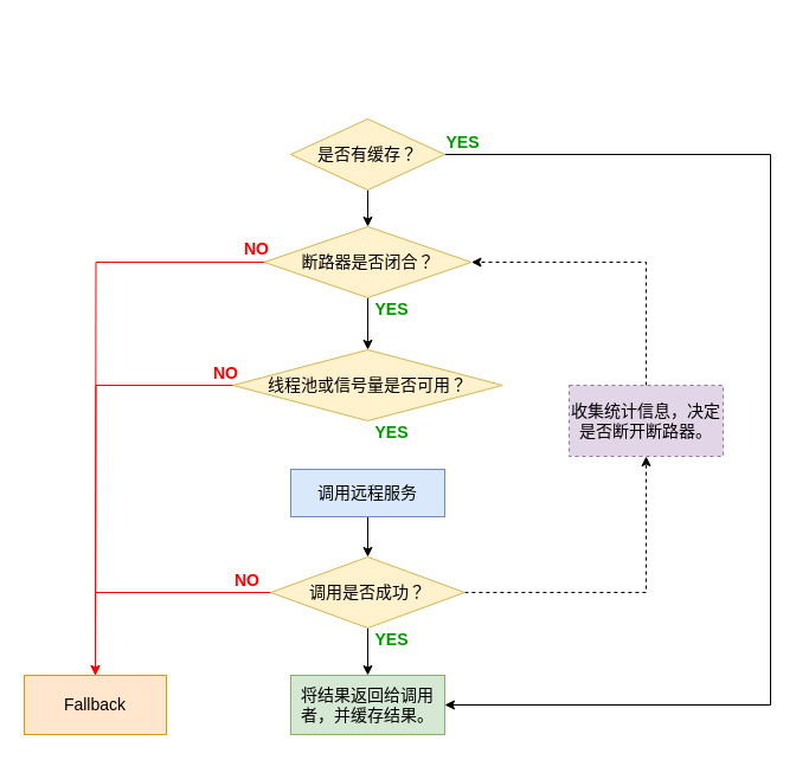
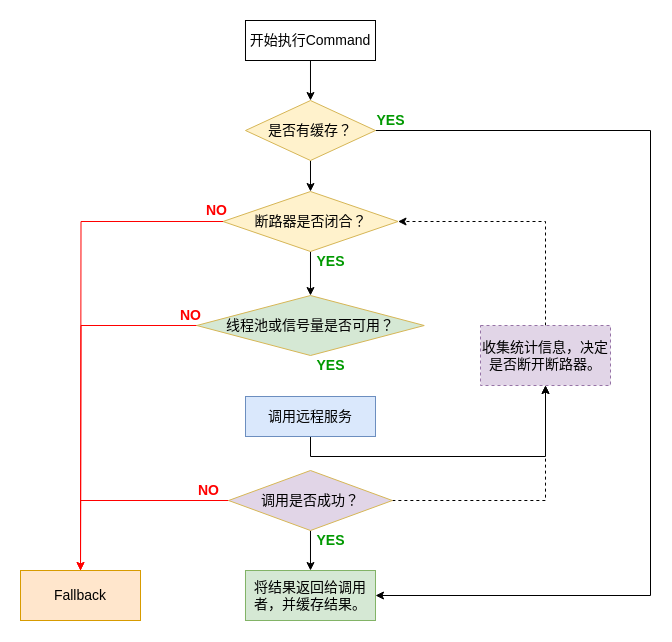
  <mxCell id="0" />
  <mxCell id="1" parent="0" />
+ <mxCell id="2" style="edgeStyle=orthogonalEdgeStyle;rounded=0;orthogonalLoop=1;jettySize=auto;html=1;exitX=0.5;exitY=1;exitDx=0;exitDy=0;fontSize=14;" edge="1" parent="1" source="3" target="6"><mxGeometry relative="1" as="geometry" /></mxCell>
+ <mxCell id="3" value="开始执行Command" style="rounded=0;whiteSpace=wrap;html=1;fontSize=14;flipV=0;" vertex="1" parent="1"><mxGeometry x="244.99" y="20" width="130" height="40" as="geometry" /></mxCell>
  <mxCell id="4" style="edgeStyle=orthogonalEdgeStyle;rounded=0;orthogonalLoop=1;jettySize=auto;html=1;exitX=0.5;exitY=1;exitDx=0;exitDy=0;entryX=0.5;entryY=0;entryDx=0;entryDy=0;fontSize=14;fontColor=#FF0000;" edge="1" parent="1" source="6" target="11"><mxGeometry relative="1" as="geometry" /></mxCell>
  <mxCell id="5" style="edgeStyle=orthogonalEdgeStyle;rounded=0;orthogonalLoop=1;jettySize=auto;html=1;exitX=1;exitY=0.5;exitDx=0;exitDy=0;entryX=1;entryY=0.5;entryDx=0;entryDy=0;fontSize=14;fontColor=#FF0000;" edge="1" parent="1" source="6" target="21"><mxGeometry relative="1" as="geometry"><Array as="points"><mxPoint x="650" y="130" /><mxPoint x="650" y="595" /></Array></mxGeometry></mxCell>
  <mxCell id="6" value="是否有缓存？" style="rhombus;whiteSpace=wrap;html=1;fontSize=14;fillColor=#fff2cc;strokeColor=#d6b656;flipV=0;" vertex="1" parent="1"><mxGeometry x="244.99" y="100" width="130" height="60" as="geometry" /></mxCell>
  <mxCell id="7" value="YES" style="text;html=1;align=center;verticalAlign=middle;resizable=0;points=[];autosize=1;fontSize=14;fontStyle=1;fontColor=#009900;" vertex="1" parent="1"><mxGeometry x="369.99" y="110" width="40" height="20" as="geometry" /></mxCell>
  <mxCell id="8" value="NO" style="text;html=1;align=center;verticalAlign=middle;resizable=0;points=[];autosize=1;fontSize=14;fontStyle=1;fontColor=#FF0000;" vertex="1" parent="1"><mxGeometry x="196.24" y="200" width="40" height="20" as="geometry" /></mxCell>
  <mxCell id="9" style="edgeStyle=orthogonalEdgeStyle;rounded=0;orthogonalLoop=1;jettySize=auto;html=1;exitX=0.5;exitY=1;exitDx=0;exitDy=0;entryX=0.5;entryY=0;entryDx=0;entryDy=0;fontSize=14;fontColor=#FF0000;" edge="1" parent="1" source="11" target="14"><mxGeometry relative="1" as="geometry" /></mxCell>
  <mxCell id="10" style="edgeStyle=orthogonalEdgeStyle;rounded=0;orthogonalLoop=1;jettySize=auto;html=1;exitX=0;exitY=0.5;exitDx=0;exitDy=0;fontSize=14;fontColor=#FF0000;strokeColor=#FF0000;" edge="1" parent="1" source="11"><mxGeometry relative="1" as="geometry"><mxPoint x="80" y="600" as="targetPoint" /></mxGeometry></mxCell>
  <mxCell id="11" value="断路器是否闭合？" style="rhombus;whiteSpace=wrap;html=1;fontSize=14;fillColor=#fff2cc;strokeColor=#d6b656;flipV=0;" vertex="1" parent="1"><mxGeometry x="222.5" y="191" width="175" height="60" as="geometry" /></mxCell>
  <mxCell id="12" value="&lt;font color=&quot;#000000&quot;&gt;Fallback&lt;/font&gt;" style="rounded=0;whiteSpace=wrap;html=1;fontSize=14;fillColor=#ffe6cc;strokeColor=#d79b00;" vertex="1" parent="1"><mxGeometry x="20" y="570" width="120" height="50" as="geometry" /></mxCell>
  <mxCell id="13" style="edgeStyle=orthogonalEdgeStyle;rounded=0;orthogonalLoop=1;jettySize=auto;html=1;exitX=0;exitY=0.5;exitDx=0;exitDy=0;fontSize=14;fontColor=#FF0000;strokeColor=#FF0000;" edge="1" parent="1" source="14"><mxGeometry relative="1" as="geometry"><mxPoint x="80" y="570" as="targetPoint" /></mxGeometry></mxCell>
- <mxCell id="14" value="线程池或信号量是否可用？" style="rhombus;whiteSpace=wrap;html=1;fontSize=14;fillColor=#fff2cc;strokeColor=#d6b656;flipV=0;" vertex="1" parent="1"><mxGeometry x="196.24" y="295" width="227.5" height="60" as="geometry" /></mxCell>
- <mxCell id="15" style="edgeStyle=orthogonalEdgeStyle;rounded=0;orthogonalLoop=1;jettySize=auto;html=1;exitX=0.5;exitY=1;exitDx=0;exitDy=0;entryX=0.5;entryY=0;entryDx=0;entryDy=0;fontSize=14;fontColor=#FF0000;" edge="1" parent="1" source="16" target="20"><mxGeometry relative="1" as="geometry" /></mxCell>
+ <mxCell id="14" value="线程池或信号量是否可用？" style="rhombus;whiteSpace=wrap;html=1;fontSize=14;fillColor=#d5e8d4;strokeColor=#d6b656;flipV=0;" vertex="1" parent="1"><mxGeometry x="196.24" y="295" width="227.5" height="60" as="geometry" /></mxCell>
+ <mxCell id="15" style="edgeStyle=orthogonalEdgeStyle;rounded=0;orthogonalLoop=1;jettySize=auto;html=1;exitX=0.5;exitY=1;exitDx=0;exitDy=0;fontSize=14;fontColor=#FF0000;" edge="1" parent="1" source="16" target="28"><mxGeometry relative="1" as="geometry" /></mxCell>
  <mxCell id="16" value="调用远程服务" style="rounded=0;whiteSpace=wrap;html=1;fontSize=14;fillColor=#dae8fc;strokeColor=#6c8ebf;flipV=0;" vertex="1" parent="1"><mxGeometry x="245" y="396" width="130" height="40" as="geometry" /></mxCell>
  <mxCell id="17" style="edgeStyle=orthogonalEdgeStyle;rounded=0;orthogonalLoop=1;jettySize=auto;html=1;exitX=0.5;exitY=1;exitDx=0;exitDy=0;entryX=0.5;entryY=0;entryDx=0;entryDy=0;fontSize=14;fontColor=#FF0000;" edge="1" parent="1" source="20" target="21"><mxGeometry relative="1" as="geometry" /></mxCell>
  <mxCell id="18" style="edgeStyle=orthogonalEdgeStyle;rounded=0;orthogonalLoop=1;jettySize=auto;html=1;exitX=0;exitY=0.5;exitDx=0;exitDy=0;entryX=0.5;entryY=0;entryDx=0;entryDy=0;fontSize=14;fontColor=#FF0000;strokeColor=#FF0000;" edge="1" parent="1" source="20" target="12"><mxGeometry relative="1" as="geometry" /></mxCell>
  <mxCell id="19" style="edgeStyle=orthogonalEdgeStyle;rounded=0;orthogonalLoop=1;jettySize=auto;html=1;exitX=1;exitY=0.5;exitDx=0;exitDy=0;entryX=0.5;entryY=1;entryDx=0;entryDy=0;fontSize=14;fontColor=#FF0000;dashed=1;" edge="1" parent="1" source="20" target="28"><mxGeometry relative="1" as="geometry" /></mxCell>
- <mxCell id="20" value="调用是否成功？" style="rhombus;whiteSpace=wrap;html=1;fontSize=14;fillColor=#fff2cc;strokeColor=#d6b656;flipV=0;" vertex="1" parent="1"><mxGeometry x="228.11" y="470" width="163.75" height="60" as="geometry" /></mxCell>
+ <mxCell id="20" value="调用是否成功？" style="rhombus;whiteSpace=wrap;html=1;fontSize=14;fillColor=#e1d5e7;strokeColor=#d6b656;flipV=0;" vertex="1" parent="1"><mxGeometry x="228.11" y="470" width="163.75" height="60" as="geometry" /></mxCell>
  <mxCell id="21" value="将结果返回给调用者，并缓存结果。" style="rounded=0;whiteSpace=wrap;html=1;fontSize=14;fillColor=#d5e8d4;strokeColor=#82b366;flipV=0;" vertex="1" parent="1"><mxGeometry x="244.99" y="570" width="130" height="50" as="geometry" /></mxCell>
  <mxCell id="22" value="NO" style="text;html=1;align=center;verticalAlign=middle;resizable=0;points=[];autosize=1;fontSize=14;fontStyle=1;fontColor=#FF0000;" vertex="1" parent="1"><mxGeometry x="170" y="305" width="40" height="20" as="geometry" /></mxCell>
  <mxCell id="23" value="NO" style="text;html=1;align=center;verticalAlign=middle;resizable=0;points=[];autosize=1;fontSize=14;fontStyle=1;fontColor=#FF0000;" vertex="1" parent="1"><mxGeometry x="188.11" y="480" width="40" height="20" as="geometry" /></mxCell>
  <mxCell id="24" value="YES" style="text;html=1;align=center;verticalAlign=middle;resizable=0;points=[];autosize=1;fontSize=14;fontStyle=1;fontColor=#009900;" vertex="1" parent="1"><mxGeometry x="310" y="251" width="40" height="20" as="geometry" /></mxCell>
  <mxCell id="25" value="YES" style="text;html=1;align=center;verticalAlign=middle;resizable=0;points=[];autosize=1;fontSize=14;fontStyle=1;fontColor=#009900;" vertex="1" parent="1"><mxGeometry x="310" y="355" width="40" height="20" as="geometry" /></mxCell>
  <mxCell id="26" value="YES" style="text;html=1;align=center;verticalAlign=middle;resizable=0;points=[];autosize=1;fontSize=14;fontStyle=1;fontColor=#009900;" vertex="1" parent="1"><mxGeometry x="310" y="530" width="40" height="20" as="geometry" /></mxCell>
  <mxCell id="27" style="edgeStyle=orthogonalEdgeStyle;rounded=0;orthogonalLoop=1;jettySize=auto;html=1;exitX=0.5;exitY=0;exitDx=0;exitDy=0;entryX=1;entryY=0.5;entryDx=0;entryDy=0;fontSize=14;fontColor=#FF0000;dashed=1;" edge="1" parent="1" source="28" target="11"><mxGeometry relative="1" as="geometry" /></mxCell>
  <mxCell id="28" value="&lt;font color=&quot;#000000&quot;&gt;收集统计信息，决定是否断开断路器。&lt;/font&gt;" style="rounded=0;whiteSpace=wrap;html=1;fontSize=14;fillColor=#e1d5e7;strokeColor=#9673a6;dashed=1;" vertex="1" parent="1"><mxGeometry x="480" y="325" width="130" height="60" as="geometry" /></mxCell>
